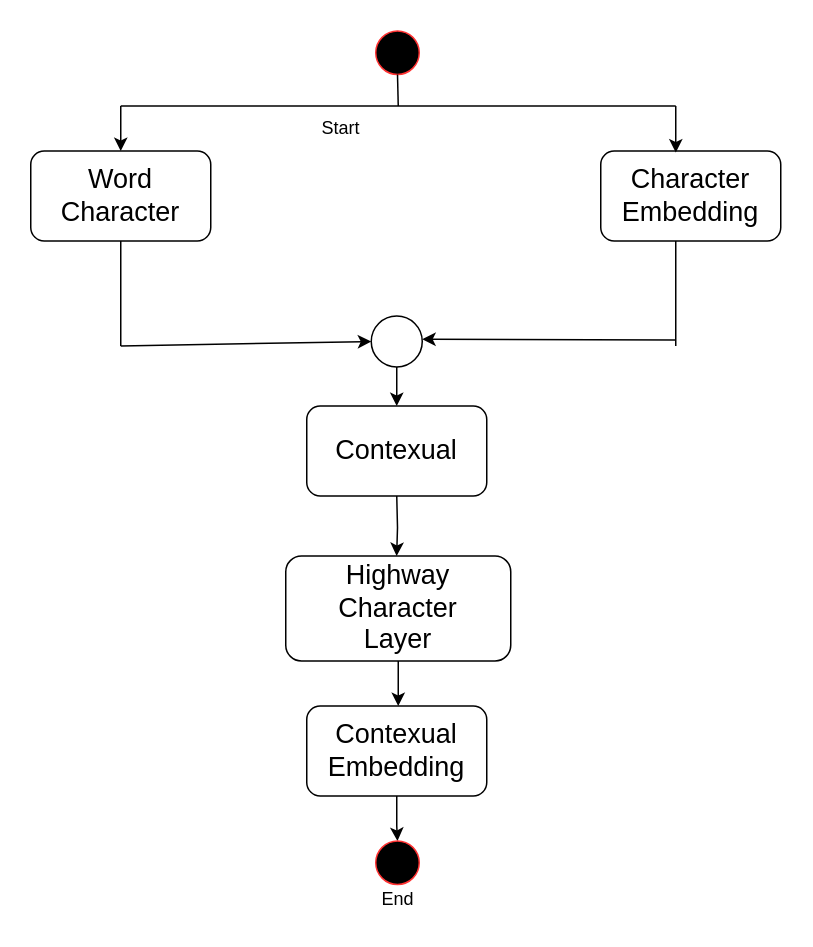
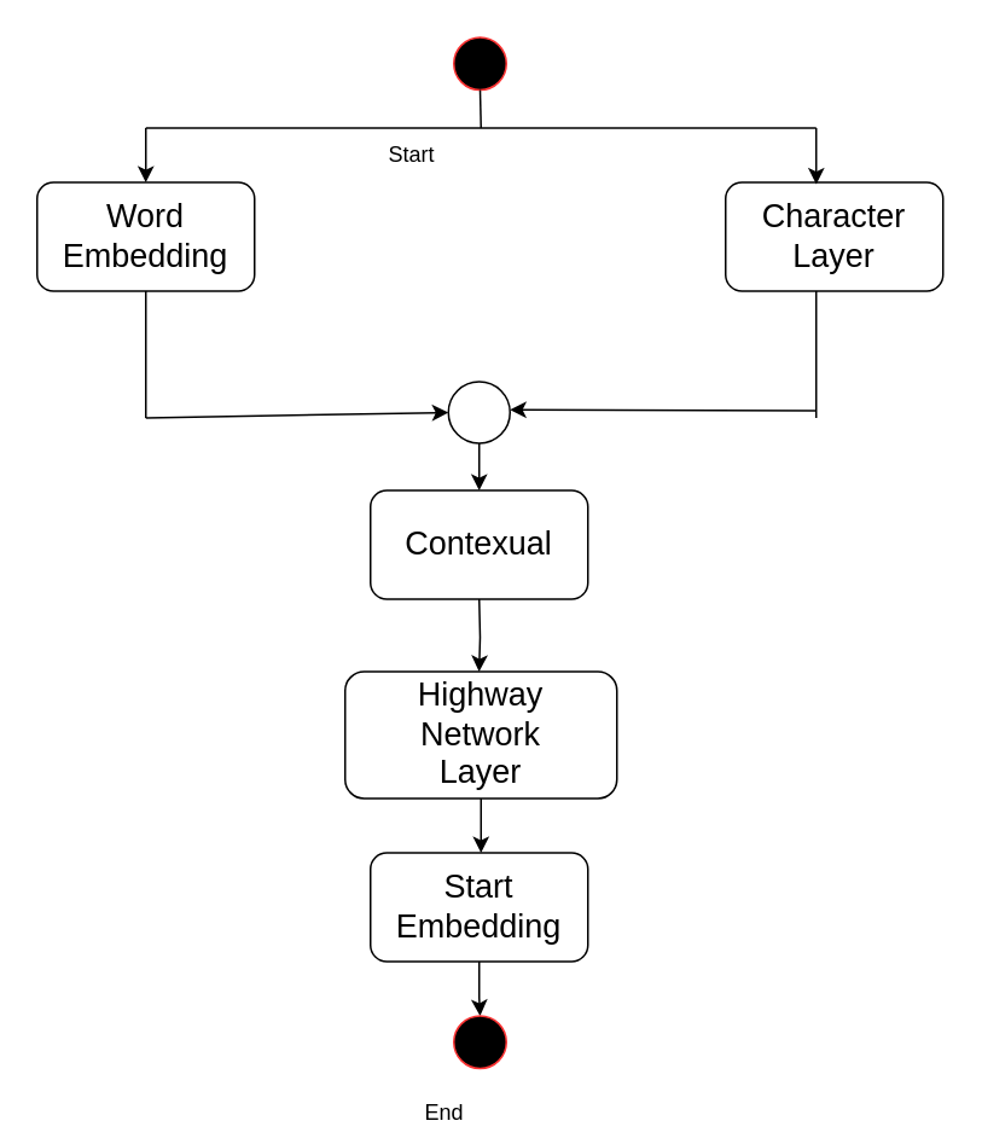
  <mxCell id="0" />
  <mxCell id="1" parent="0" />
  <mxCell id="2" value="" style="ellipse;whiteSpace=wrap;html=1;aspect=fixed;strokeColor=#FF3333;fillColor=#000000;" parent="1" vertex="1"><mxGeometry x="250" y="20" width="29" height="29" as="geometry" /></mxCell>
- <mxCell id="3" value="&lt;div&gt;&lt;font style=&quot;font-size: 18px&quot;&gt;Word&lt;/font&gt;&lt;/div&gt;&lt;div&gt;&lt;font style=&quot;font-size: 18px&quot;&gt;Character&lt;/font&gt;&lt;br&gt;&lt;/div&gt;" style="rounded=1;whiteSpace=wrap;html=1;strokeColor=#000000;fillColor=#FFFFFF;" parent="1" vertex="1"><mxGeometry x="20" y="100" width="120" height="60" as="geometry" /></mxCell>
- <mxCell id="4" value="&lt;div&gt;&lt;font style=&quot;font-size: 18px&quot;&gt;Character&lt;/font&gt;&lt;/div&gt;&lt;div&gt;&lt;font style=&quot;font-size: 18px&quot;&gt;Embedding&lt;/font&gt;&lt;br&gt;&lt;/div&gt;" style="rounded=1;whiteSpace=wrap;html=1;strokeColor=#000000;fillColor=#FFFFFF;" parent="1" vertex="1"><mxGeometry x="400" y="100" width="120" height="60" as="geometry" /></mxCell>
+ <mxCell id="3" value="&lt;div&gt;&lt;font style=&quot;font-size: 18px&quot;&gt;Word&lt;/font&gt;&lt;/div&gt;&lt;div&gt;&lt;font style=&quot;font-size: 18px&quot;&gt;Embedding&lt;/font&gt;&lt;br&gt;&lt;/div&gt;" style="rounded=1;whiteSpace=wrap;html=1;strokeColor=#000000;fillColor=#FFFFFF;" parent="1" vertex="1"><mxGeometry x="20" y="100" width="120" height="60" as="geometry" /></mxCell>
+ <mxCell id="4" value="&lt;div&gt;&lt;font style=&quot;font-size: 18px&quot;&gt;Character&lt;/font&gt;&lt;/div&gt;&lt;div&gt;&lt;font style=&quot;font-size: 18px&quot;&gt;Layer&lt;/font&gt;&lt;br&gt;&lt;/div&gt;" style="rounded=1;whiteSpace=wrap;html=1;strokeColor=#000000;fillColor=#FFFFFF;" parent="1" vertex="1"><mxGeometry x="400" y="100" width="120" height="60" as="geometry" /></mxCell>
  <mxCell id="5" value="" style="endArrow=none;html=1;fillColor=#3333FF;entryX=0.5;entryY=1;entryDx=0;entryDy=0;" parent="1" target="2" edge="1"><mxGeometry width="50" height="50" relative="1" as="geometry"><mxPoint x="265" y="70" as="sourcePoint" /><mxPoint x="263.5" y="60" as="targetPoint" /></mxGeometry></mxCell>
  <mxCell id="6" value="" style="endArrow=none;html=1;fillColor=#3333FF;" parent="1" edge="1"><mxGeometry width="50" height="50" relative="1" as="geometry"><mxPoint x="80" y="70" as="sourcePoint" /><mxPoint x="450" y="70" as="targetPoint" /></mxGeometry></mxCell>
  <mxCell id="7" value="" style="endArrow=classic;html=1;fillColor=#3333FF;entryX=0.5;entryY=0;entryDx=0;entryDy=0;entryPerimeter=0;" parent="1" target="3" edge="1"><mxGeometry width="50" height="50" relative="1" as="geometry"><mxPoint x="80" y="70" as="sourcePoint" /><mxPoint x="80" y="90" as="targetPoint" /></mxGeometry></mxCell>
  <mxCell id="8" value="" style="endArrow=classic;html=1;fillColor=#3333FF;entryX=0.417;entryY=0.017;entryDx=0;entryDy=0;entryPerimeter=0;" parent="1" target="4" edge="1"><mxGeometry width="50" height="50" relative="1" as="geometry"><mxPoint x="450" y="70" as="sourcePoint" /><mxPoint x="510" y="60" as="targetPoint" /></mxGeometry></mxCell>
  <mxCell id="9" style="edgeStyle=orthogonalEdgeStyle;rounded=0;orthogonalLoop=1;jettySize=auto;html=1;fillColor=#3333FF;" parent="1" source="10" target="16" edge="1"><mxGeometry relative="1" as="geometry" /></mxCell>
  <mxCell id="10" value="" style="ellipse;whiteSpace=wrap;html=1;aspect=fixed;strokeColor=#000000;fillColor=#FFFFFF;" parent="1" vertex="1"><mxGeometry x="247" y="210" width="34" height="34" as="geometry" /></mxCell>
  <mxCell id="11" value="" style="endArrow=none;html=1;fillColor=#3333FF;exitX=0.5;exitY=1;exitDx=0;exitDy=0;" parent="1" source="3" edge="1"><mxGeometry width="50" height="50" relative="1" as="geometry"><mxPoint x="50" y="230" as="sourcePoint" /><mxPoint x="80" y="230" as="targetPoint" /></mxGeometry></mxCell>
  <mxCell id="12" value="" style="endArrow=none;html=1;fillColor=#3333FF;exitX=0.5;exitY=1;exitDx=0;exitDy=0;" parent="1" edge="1"><mxGeometry width="50" height="50" relative="1" as="geometry"><mxPoint x="450" y="160" as="sourcePoint" /><mxPoint x="450" y="230" as="targetPoint" /></mxGeometry></mxCell>
  <mxCell id="13" value="" style="endArrow=classic;html=1;fillColor=#3333FF;entryX=0;entryY=0.5;entryDx=0;entryDy=0;" parent="1" target="10" edge="1"><mxGeometry width="50" height="50" relative="1" as="geometry"><mxPoint x="80" y="230" as="sourcePoint" /><mxPoint x="210" y="220" as="targetPoint" /></mxGeometry></mxCell>
  <mxCell id="14" value="" style="endArrow=classic;html=1;fillColor=#3333FF;" parent="1" edge="1"><mxGeometry width="50" height="50" relative="1" as="geometry"><mxPoint x="450" y="226" as="sourcePoint" /><mxPoint x="281" y="225.5" as="targetPoint" /></mxGeometry></mxCell>
  <mxCell id="15" style="edgeStyle=orthogonalEdgeStyle;rounded=0;orthogonalLoop=1;jettySize=auto;html=1;fillColor=#3333FF;entryX=0.493;entryY=0;entryDx=0;entryDy=0;entryPerimeter=0;" parent="1" target="17" edge="1"><mxGeometry relative="1" as="geometry"><mxPoint x="264" y="360" as="targetPoint" /><mxPoint x="264" y="330" as="sourcePoint" /></mxGeometry></mxCell>
  <mxCell id="16" value="&lt;div&gt;&lt;font style=&quot;font-size: 18px&quot;&gt;Contexual&lt;/font&gt;&lt;/div&gt;" style="rounded=1;whiteSpace=wrap;html=1;strokeColor=#000000;fillColor=#FFFFFF;" parent="1" vertex="1"><mxGeometry x="204" y="270" width="120" height="60" as="geometry" /></mxCell>
- <mxCell id="17" value="&lt;div&gt;&lt;font style=&quot;font-size: 18px&quot;&gt;Highway&lt;/font&gt;&lt;/div&gt;&lt;div&gt;&lt;font style=&quot;font-size: 18px&quot;&gt;Character&lt;/font&gt;&lt;/div&gt;&lt;div&gt;&lt;font style=&quot;font-size: 18px&quot;&gt;Layer&lt;/font&gt;&lt;br&gt;&lt;/div&gt;" style="rounded=1;whiteSpace=wrap;html=1;strokeColor=#000000;fillColor=#FFFFFF;" parent="1" vertex="1"><mxGeometry x="190" y="370" width="150" height="70" as="geometry" /></mxCell>
+ <mxCell id="17" value="&lt;div&gt;&lt;font style=&quot;font-size: 18px&quot;&gt;Highway&lt;/font&gt;&lt;/div&gt;&lt;div&gt;&lt;font style=&quot;font-size: 18px&quot;&gt;Network&lt;/font&gt;&lt;/div&gt;&lt;div&gt;&lt;font style=&quot;font-size: 18px&quot;&gt;Layer&lt;/font&gt;&lt;br&gt;&lt;/div&gt;" style="rounded=1;whiteSpace=wrap;html=1;strokeColor=#000000;fillColor=#FFFFFF;" parent="1" vertex="1"><mxGeometry x="190" y="370" width="150" height="70" as="geometry" /></mxCell>
  <mxCell id="18" style="edgeStyle=orthogonalEdgeStyle;rounded=0;orthogonalLoop=1;jettySize=auto;html=1;fillColor=#3333FF;" parent="1" source="19" target="21" edge="1"><mxGeometry relative="1" as="geometry" /></mxCell>
- <mxCell id="19" value="&lt;div&gt;&lt;font style=&quot;font-size: 18px&quot;&gt;Contexual&lt;/font&gt;&lt;/div&gt;&lt;div&gt;&lt;font style=&quot;font-size: 18px&quot;&gt;Embedding&lt;/font&gt;&lt;br&gt;&lt;/div&gt;" style="rounded=1;whiteSpace=wrap;html=1;strokeColor=#000000;fillColor=#FFFFFF;" parent="1" vertex="1"><mxGeometry x="204" y="470" width="120" height="60" as="geometry" /></mxCell>
+ <mxCell id="19" value="&lt;div&gt;&lt;font style=&quot;font-size: 18px&quot;&gt;Start&lt;/font&gt;&lt;/div&gt;&lt;div&gt;&lt;font style=&quot;font-size: 18px&quot;&gt;Embedding&lt;/font&gt;&lt;br&gt;&lt;/div&gt;" style="rounded=1;whiteSpace=wrap;html=1;strokeColor=#000000;fillColor=#FFFFFF;" parent="1" vertex="1"><mxGeometry x="204" y="470" width="120" height="60" as="geometry" /></mxCell>
  <mxCell id="20" value="" style="endArrow=classic;html=1;fillColor=#3333FF;exitX=0.5;exitY=1;exitDx=0;exitDy=0;" parent="1" source="17" edge="1"><mxGeometry width="50" height="50" relative="1" as="geometry"><mxPoint x="230" y="630" as="sourcePoint" /><mxPoint x="265" y="470" as="targetPoint" /></mxGeometry></mxCell>
  <mxCell id="21" value="" style="ellipse;whiteSpace=wrap;html=1;aspect=fixed;strokeColor=#FF3333;fillColor=#000000;" parent="1" vertex="1"><mxGeometry x="250" y="560" width="29" height="29" as="geometry" /></mxCell>
  <mxCell id="22" value="Start" style="text;html=1;strokeColor=none;fillColor=none;align=center;verticalAlign=middle;whiteSpace=wrap;rounded=0;" parent="1" vertex="1"><mxGeometry x="207" y="75" width="40" height="20" as="geometry" /></mxCell>
- <mxCell id="23" value="End" style="text;html=1;strokeColor=none;fillColor=none;align=center;verticalAlign=middle;whiteSpace=wrap;rounded=0;" parent="1" vertex="1"><mxGeometry x="245" y="589" width="40" height="20" as="geometry" /></mxCell>
+ <mxCell id="23" value="End" style="text;html=1;strokeColor=none;fillColor=none;align=center;verticalAlign=middle;whiteSpace=wrap;rounded=0;" parent="1" vertex="1"><mxGeometry x="225" y="604" width="40" height="20" as="geometry" /></mxCell>
